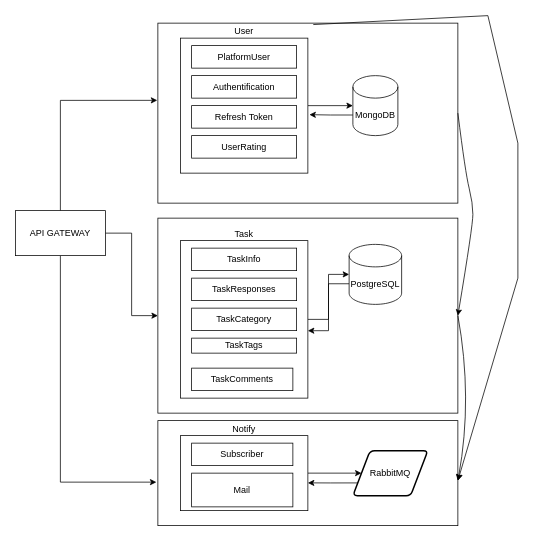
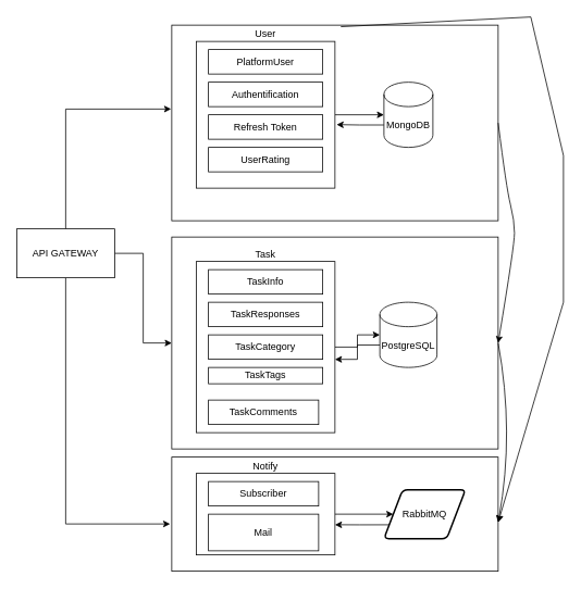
  <mxCell id="0" />
  <mxCell id="1" parent="0" />
  <mxCell id="2" value="" style="rounded=0;whiteSpace=wrap;html=1;" parent="1" vertex="1"><mxGeometry x="210" y="290" width="400" height="260" as="geometry" /></mxCell>
  <mxCell id="3" value="" style="rounded=0;whiteSpace=wrap;html=1;" parent="1" vertex="1"><mxGeometry x="210" y="30" width="400" height="240" as="geometry" /></mxCell>
  <mxCell id="4" style="edgeStyle=orthogonalEdgeStyle;rounded=0;orthogonalLoop=1;jettySize=auto;html=1;exitX=1;exitY=0.5;exitDx=0;exitDy=0;entryX=0;entryY=0.5;entryDx=0;entryDy=0;entryPerimeter=0;" parent="1" source="5" target="15" edge="1"><mxGeometry relative="1" as="geometry" /></mxCell>
  <mxCell id="5" value="User" style="rounded=0;whiteSpace=wrap;html=1;labelPosition=center;verticalLabelPosition=top;align=center;verticalAlign=bottom;" parent="1" vertex="1"><mxGeometry x="240" y="50" width="170" height="180" as="geometry" /></mxCell>
  <mxCell id="6" value="PlatformUser" style="rounded=0;whiteSpace=wrap;html=1;" parent="1" vertex="1"><mxGeometry x="255" y="60" width="140" height="30" as="geometry" /></mxCell>
  <mxCell id="7" style="edgeStyle=orthogonalEdgeStyle;rounded=0;orthogonalLoop=1;jettySize=auto;html=1;exitX=0.5;exitY=1;exitDx=0;exitDy=0;entryX=-0.005;entryY=0.586;entryDx=0;entryDy=0;entryPerimeter=0;" parent="1" source="10" target="24" edge="1"><mxGeometry relative="1" as="geometry"><Array as="points"><mxPoint x="80" y="642" /></Array></mxGeometry></mxCell>
  <mxCell id="8" style="edgeStyle=orthogonalEdgeStyle;rounded=0;orthogonalLoop=1;jettySize=auto;html=1;exitX=1;exitY=0.5;exitDx=0;exitDy=0;entryX=0;entryY=0.5;entryDx=0;entryDy=0;" parent="1" source="10" target="2" edge="1"><mxGeometry relative="1" as="geometry" /></mxCell>
  <mxCell id="9" style="edgeStyle=orthogonalEdgeStyle;rounded=0;orthogonalLoop=1;jettySize=auto;html=1;exitX=0.5;exitY=0;exitDx=0;exitDy=0;entryX=-0.002;entryY=0.429;entryDx=0;entryDy=0;entryPerimeter=0;" parent="1" source="10" target="3" edge="1"><mxGeometry relative="1" as="geometry" /></mxCell>
  <mxCell id="10" value="API GATEWAY" style="rounded=0;whiteSpace=wrap;html=1;" parent="1" vertex="1"><mxGeometry x="20" y="280" width="120" height="60" as="geometry" /></mxCell>
  <mxCell id="11" value="Authentification" style="rounded=0;whiteSpace=wrap;html=1;" parent="1" vertex="1"><mxGeometry x="255" y="100" width="140" height="30" as="geometry" /></mxCell>
  <mxCell id="12" value="Refresh Token" style="rounded=0;whiteSpace=wrap;html=1;" parent="1" vertex="1"><mxGeometry x="255" y="140" width="140" height="30" as="geometry" /></mxCell>
  <mxCell id="13" value="UserRating" style="rounded=0;whiteSpace=wrap;html=1;" parent="1" vertex="1"><mxGeometry x="255" y="180" width="140" height="30" as="geometry" /></mxCell>
  <mxCell id="14" style="edgeStyle=orthogonalEdgeStyle;rounded=0;orthogonalLoop=1;jettySize=auto;html=1;exitX=0;exitY=0;exitDx=0;exitDy=52.5;exitPerimeter=0;entryX=1.012;entryY=0.567;entryDx=0;entryDy=0;entryPerimeter=0;" parent="1" source="15" target="5" edge="1"><mxGeometry relative="1" as="geometry" /></mxCell>
  <mxCell id="15" value="MongoDB" style="shape=cylinder3;whiteSpace=wrap;html=1;boundedLbl=1;backgroundOutline=1;size=15;" parent="1" vertex="1"><mxGeometry x="470" y="100" width="60" height="80" as="geometry" /></mxCell>
  <mxCell id="16" style="edgeStyle=orthogonalEdgeStyle;rounded=0;orthogonalLoop=1;jettySize=auto;html=1;exitX=1;exitY=0.5;exitDx=0;exitDy=0;" parent="1" source="17" target="23" edge="1"><mxGeometry relative="1" as="geometry" /></mxCell>
  <mxCell id="17" value="Task" style="rounded=0;whiteSpace=wrap;html=1;labelPosition=center;verticalLabelPosition=top;align=center;verticalAlign=bottom;" parent="1" vertex="1"><mxGeometry x="240" y="320" width="170" height="210" as="geometry" /></mxCell>
  <mxCell id="18" value="TaskInfo" style="rounded=0;whiteSpace=wrap;html=1;" parent="1" vertex="1"><mxGeometry x="255" y="330" width="140" height="30" as="geometry" /></mxCell>
  <mxCell id="19" value="TaskResponses" style="rounded=0;whiteSpace=wrap;html=1;" parent="1" vertex="1"><mxGeometry x="255" y="370" width="140" height="30" as="geometry" /></mxCell>
  <mxCell id="20" value="TaskCategory" style="rounded=0;whiteSpace=wrap;html=1;" parent="1" vertex="1"><mxGeometry x="255" y="410" width="140" height="30" as="geometry" /></mxCell>
  <mxCell id="21" value="TaskTags" style="rounded=0;whiteSpace=wrap;html=1;" parent="1" vertex="1"><mxGeometry x="255" y="450" width="140" height="20" as="geometry" /></mxCell>
  <mxCell id="22" style="edgeStyle=orthogonalEdgeStyle;rounded=0;orthogonalLoop=1;jettySize=auto;html=1;exitX=0;exitY=0;exitDx=0;exitDy=52.5;exitPerimeter=0;entryX=1;entryY=0.572;entryDx=0;entryDy=0;entryPerimeter=0;" parent="1" source="23" target="17" edge="1"><mxGeometry relative="1" as="geometry" /></mxCell>
- <mxCell id="23" value="PostgreSQL" style="shape=cylinder3;whiteSpace=wrap;html=1;boundedLbl=1;backgroundOutline=1;size=15;" parent="1" vertex="1"><mxGeometry x="465" y="325" width="70" height="80" as="geometry" /></mxCell>
+ <mxCell id="23" value="PostgreSQL" style="shape=cylinder3;whiteSpace=wrap;html=1;boundedLbl=1;backgroundOutline=1;size=15;" parent="1" vertex="1"><mxGeometry x="465" y="370" width="70" height="80" as="geometry" /></mxCell>
  <mxCell id="24" value="" style="rounded=0;whiteSpace=wrap;html=1;" parent="1" vertex="1"><mxGeometry x="210" y="560" width="400" height="140" as="geometry" /></mxCell>
  <mxCell id="25" style="edgeStyle=orthogonalEdgeStyle;rounded=0;orthogonalLoop=1;jettySize=auto;html=1;exitX=1;exitY=0.5;exitDx=0;exitDy=0;entryX=0;entryY=0.5;entryDx=0;entryDy=0;" parent="1" source="26" target="30" edge="1"><mxGeometry relative="1" as="geometry" /></mxCell>
  <mxCell id="26" value="Notify" style="rounded=0;whiteSpace=wrap;html=1;labelPosition=center;verticalLabelPosition=top;align=center;verticalAlign=bottom;" parent="1" vertex="1"><mxGeometry x="240" y="580" width="170" height="100" as="geometry" /></mxCell>
  <mxCell id="27" value="Subscriber" style="rounded=0;whiteSpace=wrap;html=1;" parent="1" vertex="1"><mxGeometry x="255" y="590" width="135" height="30" as="geometry" /></mxCell>
  <mxCell id="28" value="Mail" style="rounded=0;whiteSpace=wrap;html=1;" parent="1" vertex="1"><mxGeometry x="255" y="630" width="135" height="45" as="geometry" /></mxCell>
  <mxCell id="29" style="edgeStyle=orthogonalEdgeStyle;rounded=0;orthogonalLoop=1;jettySize=auto;html=1;exitX=0;exitY=0.75;exitDx=0;exitDy=0;entryX=1;entryY=0.63;entryDx=0;entryDy=0;entryPerimeter=0;" parent="1" source="30" target="26" edge="1"><mxGeometry relative="1" as="geometry" /></mxCell>
  <mxCell id="30" value="RabbitMQ" style="shape=parallelogram;html=1;strokeWidth=2;perimeter=parallelogramPerimeter;whiteSpace=wrap;rounded=1;arcSize=12;size=0.23;" parent="1" vertex="1"><mxGeometry x="470" y="600" width="100" height="60" as="geometry" /></mxCell>
  <mxCell id="31" value="" style="curved=1;endArrow=classic;html=1;rounded=0;exitX=1;exitY=0.5;exitDx=0;exitDy=0;entryX=1;entryY=0.5;entryDx=0;entryDy=0;" parent="1" source="3" target="2" edge="1"><mxGeometry width="50" height="50" relative="1" as="geometry"><mxPoint x="630" y="290" as="sourcePoint" /><mxPoint x="680" y="240" as="targetPoint" /><Array as="points"><mxPoint x="620" y="230" /><mxPoint x="630" y="270" /><mxPoint x="630" y="300" /></Array></mxGeometry></mxCell>
  <mxCell id="32" value="" style="curved=1;endArrow=classic;html=1;rounded=0;exitX=1;exitY=0.5;exitDx=0;exitDy=0;" parent="1" source="2" edge="1"><mxGeometry width="50" height="50" relative="1" as="geometry"><mxPoint x="610" y="460" as="sourcePoint" /><mxPoint x="610" y="640" as="targetPoint" /><Array as="points"><mxPoint x="630" y="530" /></Array></mxGeometry></mxCell>
  <mxCell id="33" value="" style="endArrow=classic;html=1;rounded=0;exitX=0.518;exitY=0.008;exitDx=0;exitDy=0;exitPerimeter=0;" edge="1" parent="1" source="3"><mxGeometry width="50" height="50" relative="1" as="geometry"><mxPoint x="620" y="420" as="sourcePoint" /><mxPoint x="610" y="640" as="targetPoint" /><Array as="points"><mxPoint x="650" y="20" /><mxPoint x="690" y="190" /><mxPoint x="690" y="370" /></Array></mxGeometry></mxCell>
  <mxCell id="34" value="TaskComments" style="rounded=0;whiteSpace=wrap;html=1;" vertex="1" parent="1"><mxGeometry x="255" y="490" width="135" height="30" as="geometry" /></mxCell>
